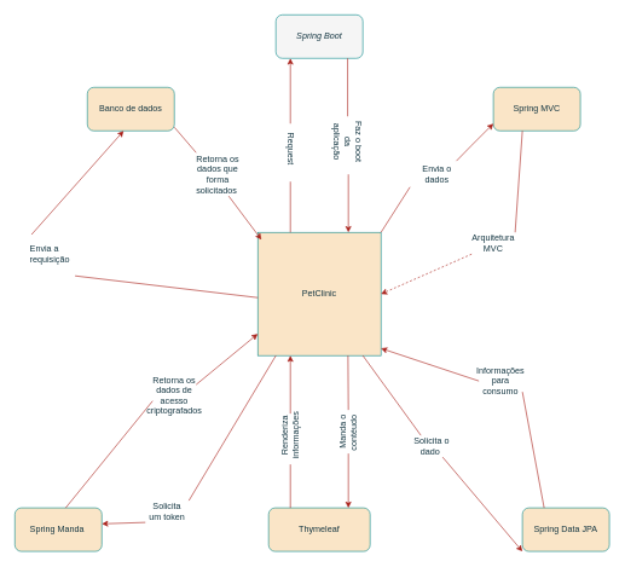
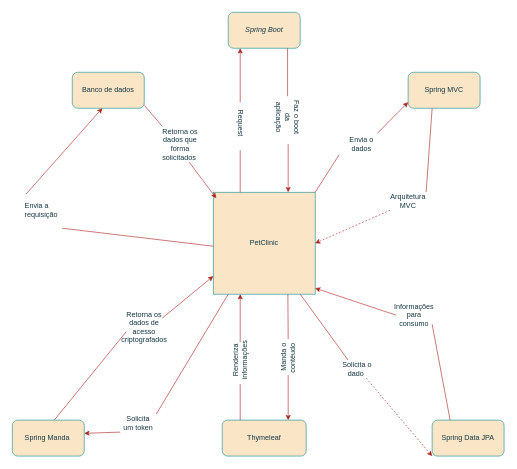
  <mxCell id="0" />
  <mxCell id="1" parent="0" />
  <mxCell id="2" value="PetClinic" style="whiteSpace=wrap;html=1;aspect=fixed;labelBackgroundColor=none;fillColor=#FAE5C7;strokeColor=#0F8B8D;fontColor=#143642;" vertex="1" parent="1"><mxGeometry x="355" y="320" width="170" height="170" as="geometry" /></mxCell>
- <mxCell id="3" value="Spring Boot" style="rounded=1;whiteSpace=wrap;html=1;labelBackgroundColor=none;fontStyle=2;fillColor=#f5f5f5;strokeColor=#0F8B8D;fontColor=#143642;" vertex="1" parent="1"><mxGeometry x="380" y="20" width="120" height="60" as="geometry" /></mxCell>
+ <mxCell id="3" value="Spring Boot" style="rounded=1;whiteSpace=wrap;html=1;labelBackgroundColor=none;fontStyle=2;fillColor=#FAE5C7;strokeColor=#0F8B8D;fontColor=#143642;" vertex="1" parent="1"><mxGeometry x="380" y="20" width="120" height="60" as="geometry" /></mxCell>
  <mxCell id="4" value="" style="endArrow=classic;html=1;rounded=0;labelBackgroundColor=none;fontColor=default;strokeColor=#A8201A;" edge="1" parent="1"><mxGeometry width="50" height="50" relative="1" as="geometry"><mxPoint x="400" y="170" as="sourcePoint" /><mxPoint x="400" y="80" as="targetPoint" /></mxGeometry></mxCell>
  <mxCell id="5" value="" style="endArrow=none;html=1;rounded=0;labelBackgroundColor=none;fontColor=default;strokeColor=#A8201A;" edge="1" parent="1"><mxGeometry width="50" height="50" relative="1" as="geometry"><mxPoint x="400" y="249.999" as="sourcePoint" /><mxPoint x="400" y="320" as="targetPoint" /><Array as="points" /></mxGeometry></mxCell>
  <mxCell id="6" value="" style="endArrow=classic;html=1;rounded=0;labelBackgroundColor=none;fontColor=default;strokeColor=#A8201A;" edge="1" parent="1"><mxGeometry width="50" height="50" relative="1" as="geometry"><mxPoint x="480" y="240" as="sourcePoint" /><mxPoint x="480" y="320" as="targetPoint" /></mxGeometry></mxCell>
  <mxCell id="7" value="" style="endArrow=none;html=1;rounded=0;labelBackgroundColor=none;fontColor=default;strokeColor=#A8201A;" edge="1" parent="1"><mxGeometry width="50" height="50" relative="1" as="geometry"><mxPoint x="479" y="160" as="sourcePoint" /><mxPoint x="479" y="80" as="targetPoint" /></mxGeometry></mxCell>
  <mxCell id="8" value="Spring MVC" style="rounded=1;whiteSpace=wrap;html=1;labelBackgroundColor=none;fillColor=#FAE5C7;strokeColor=#0F8B8D;fontColor=#143642;" vertex="1" parent="1"><mxGeometry x="680" y="120" width="120" height="60" as="geometry" /></mxCell>
  <mxCell id="9" value="Banco de dados" style="rounded=1;whiteSpace=wrap;html=1;labelBackgroundColor=none;fillColor=#FAE5C7;strokeColor=#0F8B8D;fontColor=#143642;" vertex="1" parent="1"><mxGeometry x="120" y="120" width="120" height="60" as="geometry" /></mxCell>
  <mxCell id="10" value="Spring Data JPA" style="rounded=1;whiteSpace=wrap;html=1;labelBackgroundColor=none;fillColor=#FAE5C7;strokeColor=#0F8B8D;fontColor=#143642;" vertex="1" parent="1"><mxGeometry x="720" y="700" width="120" height="60" as="geometry" /></mxCell>
  <mxCell id="11" value="Spring Manda&amp;nbsp;" style="rounded=1;whiteSpace=wrap;html=1;labelBackgroundColor=none;fillColor=#FAE5C7;strokeColor=#0F8B8D;fontColor=#143642;" vertex="1" parent="1"><mxGeometry x="20" y="700" width="120" height="60" as="geometry" /></mxCell>
  <mxCell id="12" value="Thymeleaf" style="rounded=1;whiteSpace=wrap;html=1;labelBackgroundColor=none;fillColor=#FAE5C7;strokeColor=#0F8B8D;fontColor=#143642;" vertex="1" parent="1"><mxGeometry x="370" y="700" width="140" height="60" as="geometry" /></mxCell>
  <mxCell id="13" value="" style="endArrow=classic;html=1;rounded=0;labelBackgroundColor=none;fontColor=default;strokeColor=#A8201A;exitX=0.853;exitY=-0.029;exitDx=0;exitDy=0;exitPerimeter=0;" edge="1" parent="1" source="37"><mxGeometry width="50" height="50" relative="1" as="geometry"><mxPoint x="630" y="220" as="sourcePoint" /><mxPoint x="680" y="170" as="targetPoint" /><Array as="points"><mxPoint x="650" y="200" /></Array></mxGeometry></mxCell>
  <mxCell id="14" value="" style="endArrow=none;html=1;rounded=0;labelBackgroundColor=none;fontColor=default;strokeColor=#A8201A;entryX=0;entryY=1;entryDx=0;entryDy=0;" edge="1" parent="1" target="37"><mxGeometry width="50" height="50" relative="1" as="geometry"><mxPoint x="525" y="320" as="sourcePoint" /><mxPoint x="575" y="270" as="targetPoint" /></mxGeometry></mxCell>
  <mxCell id="15" value="" style="endArrow=classic;html=1;rounded=0;labelBackgroundColor=none;fontColor=default;strokeColor=#A8201A;exitX=0;exitY=1;exitDx=0;exitDy=0;entryX=1;entryY=0.5;entryDx=0;entryDy=0;dashed=1;" edge="1" parent="1" source="38" target="2"><mxGeometry width="50" height="50" relative="1" as="geometry"><mxPoint x="585" y="310" as="sourcePoint" /><mxPoint x="525" y="370" as="targetPoint" /></mxGeometry></mxCell>
  <mxCell id="16" value="" style="endArrow=none;html=1;rounded=0;labelBackgroundColor=none;fontColor=default;strokeColor=#A8201A;exitX=1;exitY=0;exitDx=0;exitDy=0;" edge="1" parent="1" source="38"><mxGeometry width="50" height="50" relative="1" as="geometry"><mxPoint x="650" y="250" as="sourcePoint" /><mxPoint x="720" y="180" as="targetPoint" /><Array as="points" /></mxGeometry></mxCell>
  <mxCell id="17" value="" style="endArrow=classic;html=1;rounded=0;labelBackgroundColor=none;fontColor=default;strokeColor=#A8201A;" edge="1" parent="1"><mxGeometry width="50" height="50" relative="1" as="geometry"><mxPoint x="315" y="270" as="sourcePoint" /><mxPoint x="360" y="330" as="targetPoint" /></mxGeometry></mxCell>
  <mxCell id="18" value="" style="endArrow=none;html=1;rounded=0;labelBackgroundColor=none;fontColor=default;strokeColor=#A8201A;" edge="1" parent="1"><mxGeometry width="50" height="50" relative="1" as="geometry"><mxPoint x="240" y="175" as="sourcePoint" /><mxPoint x="270" y="210" as="targetPoint" /></mxGeometry></mxCell>
  <mxCell id="19" value="" style="endArrow=classic;html=1;rounded=0;labelBackgroundColor=none;fontColor=default;strokeColor=#A8201A;exitX=0.08;exitY=0.05;exitDx=0;exitDy=0;exitPerimeter=0;" edge="1" parent="1" source="36"><mxGeometry width="50" height="50" relative="1" as="geometry"><mxPoint x="220" y="250" as="sourcePoint" /><mxPoint x="170" y="180" as="targetPoint" /></mxGeometry></mxCell>
  <mxCell id="20" value="" style="endArrow=none;html=1;rounded=0;labelBackgroundColor=none;fontColor=default;strokeColor=#A8201A;entryX=0.68;entryY=1;entryDx=0;entryDy=0;entryPerimeter=0;" edge="1" parent="1" target="36"><mxGeometry width="50" height="50" relative="1" as="geometry"><mxPoint x="355" y="410" as="sourcePoint" /><mxPoint x="285" y="330" as="targetPoint" /></mxGeometry></mxCell>
  <mxCell id="21" value="" style="endArrow=classic;html=1;rounded=0;labelBackgroundColor=none;fontColor=default;strokeColor=#A8201A;exitX=1;exitY=0;exitDx=0;exitDy=0;" edge="1" parent="1" source="39"><mxGeometry width="50" height="50" relative="1" as="geometry"><mxPoint x="290" y="520" as="sourcePoint" /><mxPoint x="355" y="460" as="targetPoint" /></mxGeometry></mxCell>
  <mxCell id="22" value="" style="endArrow=none;html=1;rounded=0;labelBackgroundColor=none;fontColor=default;strokeColor=#A8201A;entryX=0;entryY=0.75;entryDx=0;entryDy=0;" edge="1" parent="1" target="39"><mxGeometry width="50" height="50" relative="1" as="geometry"><mxPoint x="90" y="700" as="sourcePoint" /><mxPoint x="210" y="580" as="targetPoint" /></mxGeometry></mxCell>
  <mxCell id="23" value="" style="endArrow=none;html=1;rounded=0;labelBackgroundColor=none;fontColor=default;strokeColor=#A8201A;exitX=1;exitY=0;exitDx=0;exitDy=0;" edge="1" parent="1" source="41"><mxGeometry width="50" height="50" relative="1" as="geometry"><mxPoint x="330" y="540" as="sourcePoint" /><mxPoint x="380" y="490" as="targetPoint" /></mxGeometry></mxCell>
  <mxCell id="24" value="" style="endArrow=classic;html=1;rounded=0;labelBackgroundColor=none;fontColor=default;strokeColor=#A8201A;" edge="1" parent="1"><mxGeometry width="50" height="50" relative="1" as="geometry"><mxPoint x="400" y="570" as="sourcePoint" /><mxPoint x="400" y="490" as="targetPoint" /></mxGeometry></mxCell>
  <mxCell id="25" value="" style="endArrow=classic;html=1;rounded=0;entryX=1;entryY=0.367;entryDx=0;entryDy=0;labelBackgroundColor=none;fontColor=default;strokeColor=#A8201A;entryPerimeter=0;exitX=0;exitY=1;exitDx=0;exitDy=0;" edge="1" parent="1" source="41" target="11"><mxGeometry width="50" height="50" relative="1" as="geometry"><mxPoint x="220" y="640" as="sourcePoint" /><mxPoint x="150" y="720" as="targetPoint" /></mxGeometry></mxCell>
  <mxCell id="26" value="" style="endArrow=none;html=1;rounded=0;labelBackgroundColor=none;fontColor=default;strokeColor=#A8201A;" edge="1" parent="1"><mxGeometry width="50" height="50" relative="1" as="geometry"><mxPoint x="400" y="700" as="sourcePoint" /><mxPoint x="400" y="640" as="targetPoint" /></mxGeometry></mxCell>
  <mxCell id="27" value="" style="endArrow=classic;html=1;rounded=0;labelBackgroundColor=none;fontColor=default;strokeColor=#A8201A;exitX=0;exitY=0.5;exitDx=0;exitDy=0;" edge="1" parent="1" source="44"><mxGeometry width="50" height="50" relative="1" as="geometry"><mxPoint x="630" y="480" as="sourcePoint" /><mxPoint x="525" y="480" as="targetPoint" /></mxGeometry></mxCell>
  <mxCell id="28" value="" style="endArrow=none;html=1;rounded=0;labelBackgroundColor=none;fontColor=default;strokeColor=#A8201A;entryX=1;entryY=1;entryDx=0;entryDy=0;" edge="1" parent="1" target="44"><mxGeometry width="50" height="50" relative="1" as="geometry"><mxPoint x="750" y="700" as="sourcePoint" /><mxPoint x="670" y="620" as="targetPoint" /></mxGeometry></mxCell>
  <mxCell id="29" value="" style="endArrow=none;html=1;rounded=0;labelBackgroundColor=none;fontColor=default;strokeColor=#A8201A;entryX=0.25;entryY=0;entryDx=0;entryDy=0;" edge="1" parent="1" target="45"><mxGeometry width="50" height="50" relative="1" as="geometry"><mxPoint x="500" y="490" as="sourcePoint" /><mxPoint x="580" y="590" as="targetPoint" /></mxGeometry></mxCell>
- <mxCell id="30" value="" style="endArrow=classic;html=1;rounded=0;entryX=0;entryY=1;entryDx=0;entryDy=0;labelBackgroundColor=none;fontColor=default;strokeColor=#A8201A;exitX=0.75;exitY=1;exitDx=0;exitDy=0;" edge="1" parent="1" source="45" target="10"><mxGeometry width="50" height="50" relative="1" as="geometry"><mxPoint x="630" y="660" as="sourcePoint" /><mxPoint x="680" y="715" as="targetPoint" /></mxGeometry></mxCell>
+ <mxCell id="30" value="" style="endArrow=classic;html=1;rounded=0;entryX=0;entryY=1;entryDx=0;entryDy=0;labelBackgroundColor=none;fontColor=default;strokeColor=#A8201A;exitX=0.75;exitY=1;exitDx=0;exitDy=0;dashed=1;" edge="1" parent="1" source="45" target="10"><mxGeometry width="50" height="50" relative="1" as="geometry"><mxPoint x="630" y="660" as="sourcePoint" /><mxPoint x="680" y="715" as="targetPoint" /></mxGeometry></mxCell>
  <mxCell id="31" value="" style="endArrow=classic;html=1;rounded=0;labelBackgroundColor=none;strokeColor=#A8201A;fontColor=default;exitX=0;exitY=0.5;exitDx=0;exitDy=0;" edge="1" parent="1" source="43"><mxGeometry width="50" height="50" relative="1" as="geometry"><mxPoint x="480" y="630" as="sourcePoint" /><mxPoint x="480" y="700" as="targetPoint" /></mxGeometry></mxCell>
  <mxCell id="32" value="" style="endArrow=none;html=1;rounded=0;labelBackgroundColor=none;strokeColor=#A8201A;fontColor=default;exitX=1;exitY=0.5;exitDx=0;exitDy=0;" edge="1" parent="1" source="43"><mxGeometry width="50" height="50" relative="1" as="geometry"><mxPoint x="479.5" y="560" as="sourcePoint" /><mxPoint x="479.5" y="490" as="targetPoint" /></mxGeometry></mxCell>
  <mxCell id="33" value="Faz o boot da aplicação" style="text;html=1;align=center;verticalAlign=middle;whiteSpace=wrap;rounded=0;rotation=90;labelBackgroundColor=none;fontColor=#143642;" vertex="1" parent="1"><mxGeometry x="450" y="180" width="60" height="30" as="geometry" /></mxCell>
  <mxCell id="34" value="Request" style="text;html=1;align=center;verticalAlign=middle;whiteSpace=wrap;rounded=0;rotation=90;labelBackgroundColor=none;fontColor=#143642;" vertex="1" parent="1"><mxGeometry x="360" y="190" width="80" height="30" as="geometry" /></mxCell>
  <mxCell id="35" value="Retorna os dados que forma solicitados&amp;nbsp;" style="text;html=1;align=center;verticalAlign=middle;whiteSpace=wrap;rounded=0;rotation=0;labelBackgroundColor=none;fontColor=#143642;" vertex="1" parent="1"><mxGeometry x="270" y="230" width="60" height="20" as="geometry" /></mxCell>
  <mxCell id="36" value="Envia a requisição" style="text;strokeColor=none;fillColor=none;align=left;verticalAlign=middle;spacingLeft=4;spacingRight=4;overflow=hidden;points=[[0,0.5],[1,0.5]];portConstraint=eastwest;rotatable=0;whiteSpace=wrap;html=1;fontColor=#143642;" vertex="1" parent="1"><mxGeometry x="35" y="320" width="100" height="60" as="geometry" /></mxCell>
  <mxCell id="37" value="Envia o dados" style="text;html=1;align=center;verticalAlign=middle;whiteSpace=wrap;rounded=0;fontColor=#143642;" vertex="1" parent="1"><mxGeometry x="565" y="222.5" width="75" height="35" as="geometry" /></mxCell>
  <mxCell id="38" value="Arquitetura MVC" style="text;html=1;align=center;verticalAlign=middle;whiteSpace=wrap;rounded=0;fontColor=#143642;" vertex="1" parent="1"><mxGeometry x="650" y="320" width="60" height="30" as="geometry" /></mxCell>
  <mxCell id="39" value="Retorna os dados de acesso criptografados" style="text;html=1;align=center;verticalAlign=middle;whiteSpace=wrap;rounded=0;fontColor=#143642;" vertex="1" parent="1"><mxGeometry x="210" y="530" width="60" height="30" as="geometry" /></mxCell>
  <mxCell id="40" style="edgeStyle=orthogonalEdgeStyle;rounded=0;orthogonalLoop=1;jettySize=auto;html=1;exitX=0.5;exitY=1;exitDx=0;exitDy=0;strokeColor=#A8201A;fontColor=#143642;fillColor=#FAE5C7;" edge="1" parent="1" source="39" target="39"><mxGeometry relative="1" as="geometry" /></mxCell>
  <mxCell id="41" value="Solicita um token" style="text;html=1;align=center;verticalAlign=middle;whiteSpace=wrap;rounded=0;fontColor=#143642;" vertex="1" parent="1"><mxGeometry x="200" y="690" width="60" height="30" as="geometry" /></mxCell>
  <mxCell id="42" value="Renderiza informações" style="text;html=1;align=center;verticalAlign=middle;whiteSpace=wrap;rounded=0;fontColor=#143642;rotation=270;" vertex="1" parent="1"><mxGeometry x="360" y="580" width="80" height="40" as="geometry" /></mxCell>
  <mxCell id="43" value="Manda o contéudo&amp;nbsp;" style="text;html=1;align=center;verticalAlign=middle;whiteSpace=wrap;rounded=0;fontColor=#143642;rotation=270;" vertex="1" parent="1"><mxGeometry x="450" y="580" width="60" height="30" as="geometry" /></mxCell>
  <mxCell id="44" value="Informações para consumo" style="text;html=1;align=center;verticalAlign=middle;whiteSpace=wrap;rounded=0;fontColor=#143642;" vertex="1" parent="1"><mxGeometry x="660" y="510" width="60" height="30" as="geometry" /></mxCell>
  <mxCell id="45" value="Solicita o dado&amp;nbsp;" style="text;html=1;align=center;verticalAlign=middle;whiteSpace=wrap;rounded=0;fontColor=#143642;" vertex="1" parent="1"><mxGeometry x="565" y="600" width="60" height="30" as="geometry" /></mxCell>
